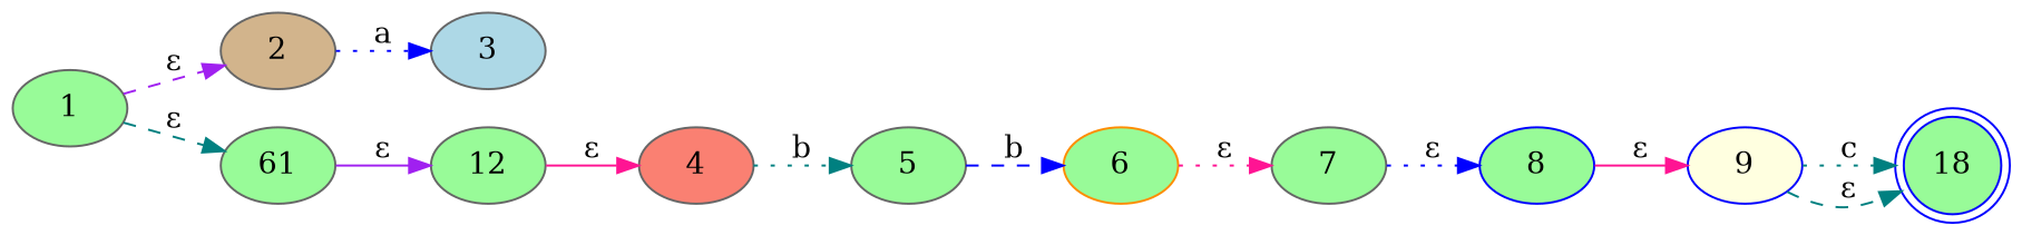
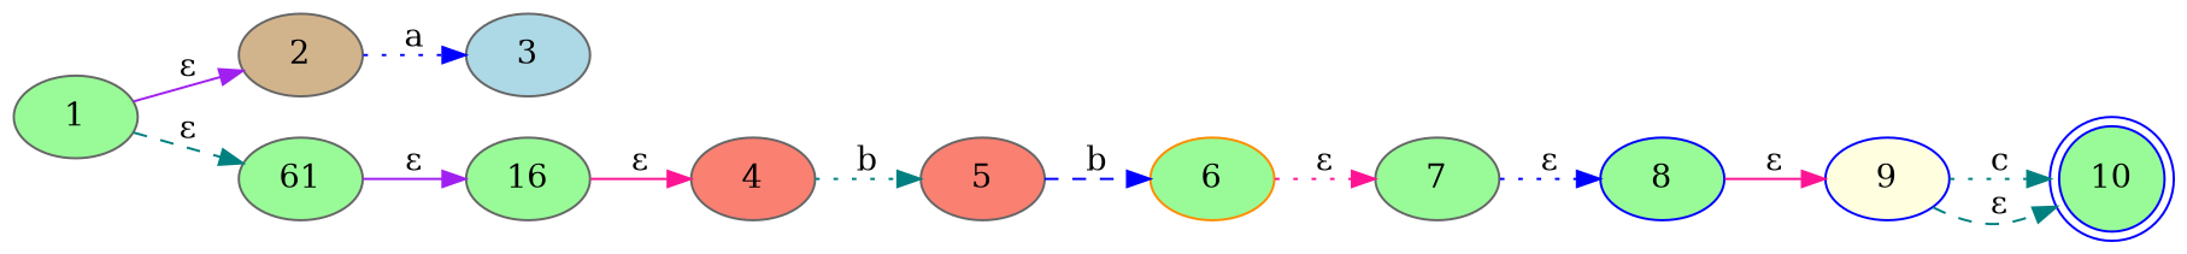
  digraph {
    rankdir=LR
    node [color=gray40 fillcolor=palegreen style=filled]
    edge [color=teal style=dotted]
    n1 [label=1]
    n2 [fillcolor=tan label=2]
    n3 [label=61]
    n4 [fillcolor=lightblue label=3]
-   n5 [label=12]
+   n5 [label=16]
    n6 [fillcolor=salmon label=4]
-   n7 [label=5]
+   n7 [fillcolor=salmon label=5]
    n8 [color=darkorange label=6]
    n9 [label=7]
    n10 [color=blue label=8]
    n11 [color=blue fillcolor=lightyellow label=9]
-   n12 [color=blue label=18 shape=doublecircle]
-   n1 -> n2 [color=purple label="ε" style=dashed]
+   n12 [color=blue label=10 shape=doublecircle]
+   n1 -> n2 [color=purple label="ε" style=solid]
    n1 -> n3 [label="ε" style=dashed]
    n2 -> n4 [color=blue label=a]
    n3 -> n5 [color=purple label="ε" style=solid]
    n5 -> n6 [color=deeppink label="ε" style=solid]
    n6 -> n7 [label=b]
    n7 -> n8 [color=blue label=b style=dashed]
    n8 -> n9 [color=deeppink label="ε"]
    n9 -> n10 [color=blue label="ε"]
    n10 -> n11 [color=deeppink label="ε" style=solid]
    n11 -> n12 [label=c]
    n11 -> n12 [label="ε" style=dashed]
  }
